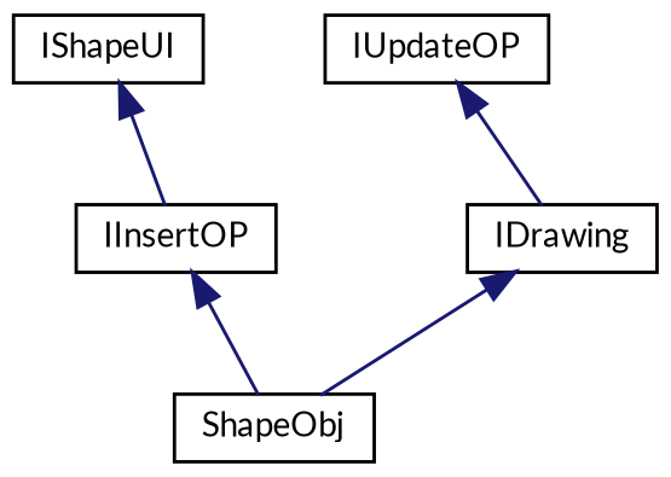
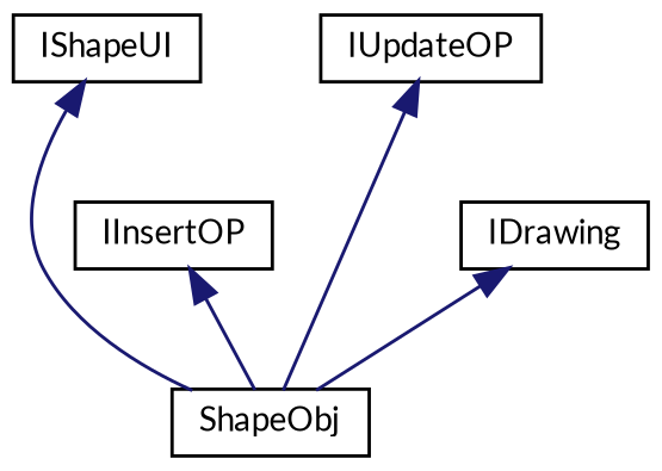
  digraph {
    fontname=Lato
    node [color=black fillcolor=white fontname=Lato fontsize=10 shape=record style=filled]
    edge [color=midnightblue dir=back fontname=Lato fontsize=10 labelfontname=Helvetica labelfontsize=10 style=solid]
    n1 [height=0.2 label=ShapeObj width=0.4]
    n2 [height=0.2 label=IShapeUI width=0.4]
    n3 [height=0.2 label=IDrawing width=0.4]
    n4 [height=0.2 label=IUpdateOP width=0.4]
    n5 [height=0.2 label=IInsertOP width=0.4]
-   n2 -> n5
+   n2 -> n1
    n3 -> n1
-   n4 -> n3
+   n4 -> n1
    n5 -> n1
  }
